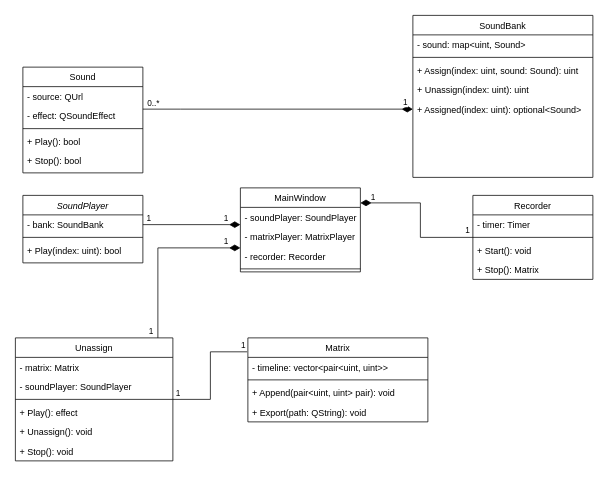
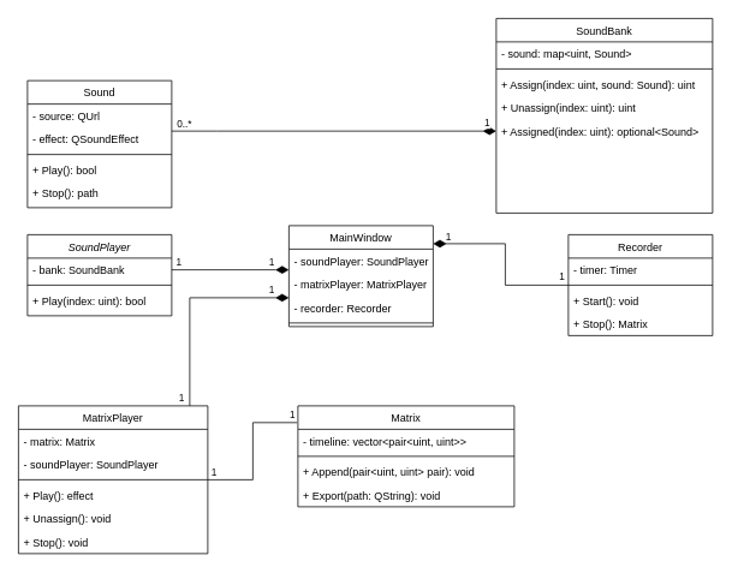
  <mxCell id="0" />
  <mxCell id="1" parent="0" />
  <mxCell id="2" value="SoundPlayer" style="swimlane;fontStyle=2;align=center;verticalAlign=top;childLayout=stackLayout;horizontal=1;startSize=26;horizontalStack=0;resizeParent=1;resizeLast=0;collapsible=1;marginBottom=0;rounded=0;shadow=0;strokeWidth=1;" parent="1" vertex="1"><mxGeometry x="30" y="260" width="160" height="90" as="geometry"><mxRectangle x="230" y="140" width="160" height="26" as="alternateBounds" /></mxGeometry></mxCell>
  <mxCell id="3" value="- bank: SoundBank" style="text;align=left;verticalAlign=top;spacingLeft=4;spacingRight=4;overflow=hidden;rotatable=0;points=[[0,0.5],[1,0.5]];portConstraint=eastwest;" parent="2" vertex="1"><mxGeometry y="26" width="160" height="26" as="geometry" /></mxCell>
  <mxCell id="4" value="" style="line;html=1;strokeWidth=1;align=left;verticalAlign=middle;spacingTop=-1;spacingLeft=3;spacingRight=3;rotatable=0;labelPosition=right;points=[];portConstraint=eastwest;" parent="2" vertex="1"><mxGeometry y="52" width="160" height="8" as="geometry" /></mxCell>
  <mxCell id="5" value="+ Play(index: uint): bool" style="text;align=left;verticalAlign=top;spacingLeft=4;spacingRight=4;overflow=hidden;rotatable=0;points=[[0,0.5],[1,0.5]];portConstraint=eastwest;" parent="2" vertex="1"><mxGeometry y="60" width="160" height="26" as="geometry" /></mxCell>
  <mxCell id="6" style="edgeStyle=orthogonalEdgeStyle;rounded=0;orthogonalLoop=1;jettySize=auto;html=1;endArrow=diamondThin;endFill=1;strokeWidth=1;endSize=12;entryX=0;entryY=0.5;entryDx=0;entryDy=0;" edge="1" parent="1" source="9" target="28"><mxGeometry relative="1" as="geometry"><mxPoint x="330" y="360" as="targetPoint" /><Array as="points"><mxPoint x="240" y="145" /><mxPoint x="240" y="145" /></Array></mxGeometry></mxCell>
  <mxCell id="7" value="0..*" style="edgeLabel;html=1;align=center;verticalAlign=middle;resizable=0;points=[];" vertex="1" connectable="0" parent="6"><mxGeometry x="-0.928" y="-1" relative="1" as="geometry"><mxPoint y="-10" as="offset" /></mxGeometry></mxCell>
  <mxCell id="8" value="1" style="edgeLabel;html=1;align=center;verticalAlign=middle;resizable=0;points=[];" vertex="1" connectable="0" parent="6"><mxGeometry x="0.938" y="1" relative="1" as="geometry"><mxPoint y="-9" as="offset" /></mxGeometry></mxCell>
  <mxCell id="9" value="Sound" style="swimlane;fontStyle=0;align=center;verticalAlign=top;childLayout=stackLayout;horizontal=1;startSize=26;horizontalStack=0;resizeParent=1;resizeLast=0;collapsible=1;marginBottom=0;rounded=0;shadow=0;strokeWidth=1;" parent="1" vertex="1"><mxGeometry x="30" y="89" width="160" height="141" as="geometry"><mxRectangle x="40" y="79" width="160" height="26" as="alternateBounds" /></mxGeometry></mxCell>
  <mxCell id="10" value="- source: QUrl" style="text;align=left;verticalAlign=top;spacingLeft=4;spacingRight=4;overflow=hidden;rotatable=0;points=[[0,0.5],[1,0.5]];portConstraint=eastwest;" parent="9" vertex="1"><mxGeometry y="26" width="160" height="26" as="geometry" /></mxCell>
  <mxCell id="11" value="- effect: QSoundEffect" style="text;align=left;verticalAlign=top;spacingLeft=4;spacingRight=4;overflow=hidden;rotatable=0;points=[[0,0.5],[1,0.5]];portConstraint=eastwest;" vertex="1" parent="9"><mxGeometry y="52" width="160" height="26" as="geometry" /></mxCell>
  <mxCell id="12" value="" style="line;html=1;strokeWidth=1;align=left;verticalAlign=middle;spacingTop=-1;spacingLeft=3;spacingRight=3;rotatable=0;labelPosition=right;points=[];portConstraint=eastwest;" parent="9" vertex="1"><mxGeometry y="78" width="160" height="8" as="geometry" /></mxCell>
  <mxCell id="13" value="+ Play(): bool" style="text;align=left;verticalAlign=top;spacingLeft=4;spacingRight=4;overflow=hidden;rotatable=0;points=[[0,0.5],[1,0.5]];portConstraint=eastwest;fontStyle=0" parent="9" vertex="1"><mxGeometry y="86" width="160" height="26" as="geometry" /></mxCell>
- <mxCell id="14" value="+ Stop(): bool" style="text;align=left;verticalAlign=top;spacingLeft=4;spacingRight=4;overflow=hidden;rotatable=0;points=[[0,0.5],[1,0.5]];portConstraint=eastwest;" parent="9" vertex="1"><mxGeometry y="112" width="160" height="26" as="geometry" /></mxCell>
+ <mxCell id="14" value="+ Stop(): path" style="text;align=left;verticalAlign=top;spacingLeft=4;spacingRight=4;overflow=hidden;rotatable=0;points=[[0,0.5],[1,0.5]];portConstraint=eastwest;" parent="9" vertex="1"><mxGeometry y="112" width="160" height="26" as="geometry" /></mxCell>
  <mxCell id="15" style="edgeStyle=orthogonalEdgeStyle;rounded=0;orthogonalLoop=1;jettySize=auto;html=1;entryX=1;entryY=0.179;entryDx=0;entryDy=0;entryPerimeter=0;strokeWidth=1;endArrow=diamondThin;endFill=1;endSize=12;" edge="1" parent="1" source="18" target="29"><mxGeometry relative="1" as="geometry" /></mxCell>
  <mxCell id="16" value="1" style="edgeLabel;html=1;align=center;verticalAlign=middle;resizable=0;points=[];" vertex="1" connectable="0" parent="15"><mxGeometry x="0.892" y="-1" relative="1" as="geometry"><mxPoint x="6" y="-8" as="offset" /></mxGeometry></mxCell>
  <mxCell id="17" value="1" style="edgeLabel;html=1;align=center;verticalAlign=middle;resizable=0;points=[];" vertex="1" connectable="0" parent="15"><mxGeometry x="-0.881" relative="1" as="geometry"><mxPoint x="4" y="-11" as="offset" /></mxGeometry></mxCell>
  <mxCell id="18" value="Recorder" style="swimlane;fontStyle=0;align=center;verticalAlign=top;childLayout=stackLayout;horizontal=1;startSize=26;horizontalStack=0;resizeParent=1;resizeLast=0;collapsible=1;marginBottom=0;rounded=0;shadow=0;strokeWidth=1;" parent="1" vertex="1"><mxGeometry x="630" y="260" width="160" height="112" as="geometry"><mxRectangle x="340" y="380" width="170" height="26" as="alternateBounds" /></mxGeometry></mxCell>
  <mxCell id="19" value="- timer: Timer" style="text;align=left;verticalAlign=top;spacingLeft=4;spacingRight=4;overflow=hidden;rotatable=0;points=[[0,0.5],[1,0.5]];portConstraint=eastwest;" vertex="1" parent="18"><mxGeometry y="26" width="160" height="26" as="geometry" /></mxCell>
  <mxCell id="20" value="" style="line;html=1;strokeWidth=1;align=left;verticalAlign=middle;spacingTop=-1;spacingLeft=3;spacingRight=3;rotatable=0;labelPosition=right;points=[];portConstraint=eastwest;" parent="18" vertex="1"><mxGeometry y="52" width="160" height="8" as="geometry" /></mxCell>
  <mxCell id="21" value="+ Start(): void" style="text;align=left;verticalAlign=top;spacingLeft=4;spacingRight=4;overflow=hidden;rotatable=0;points=[[0,0.5],[1,0.5]];portConstraint=eastwest;" vertex="1" parent="18"><mxGeometry y="60" width="160" height="26" as="geometry" /></mxCell>
  <mxCell id="22" value="+ Stop(): Matrix" style="text;align=left;verticalAlign=top;spacingLeft=4;spacingRight=4;overflow=hidden;rotatable=0;points=[[0,0.5],[1,0.5]];portConstraint=eastwest;" vertex="1" parent="18"><mxGeometry y="86" width="160" height="26" as="geometry" /></mxCell>
  <mxCell id="23" value="SoundBank" style="swimlane;fontStyle=0;align=center;verticalAlign=top;childLayout=stackLayout;horizontal=1;startSize=26;horizontalStack=0;resizeParent=1;resizeLast=0;collapsible=1;marginBottom=0;rounded=0;shadow=0;strokeWidth=1;" parent="1" vertex="1"><mxGeometry x="550" y="20" width="240" height="216" as="geometry"><mxRectangle x="550" y="140" width="160" height="26" as="alternateBounds" /></mxGeometry></mxCell>
  <mxCell id="24" value="- sound: map&lt;uint, Sound&gt;" style="text;align=left;verticalAlign=top;spacingLeft=4;spacingRight=4;overflow=hidden;rotatable=0;points=[[0,0.5],[1,0.5]];portConstraint=eastwest;" parent="23" vertex="1"><mxGeometry y="26" width="240" height="26" as="geometry" /></mxCell>
  <mxCell id="25" value="" style="line;html=1;strokeWidth=1;align=left;verticalAlign=middle;spacingTop=-1;spacingLeft=3;spacingRight=3;rotatable=0;labelPosition=right;points=[];portConstraint=eastwest;" parent="23" vertex="1"><mxGeometry y="52" width="240" height="8" as="geometry" /></mxCell>
  <mxCell id="26" value="+ Assign(index: uint, sound: Sound): uint" style="text;align=left;verticalAlign=top;spacingLeft=4;spacingRight=4;overflow=hidden;rotatable=0;points=[[0,0.5],[1,0.5]];portConstraint=eastwest;" parent="23" vertex="1"><mxGeometry y="60" width="240" height="26" as="geometry" /></mxCell>
  <mxCell id="27" value="+ Unassign(index: uint): uint" style="text;align=left;verticalAlign=top;spacingLeft=4;spacingRight=4;overflow=hidden;rotatable=0;points=[[0,0.5],[1,0.5]];portConstraint=eastwest;" parent="23" vertex="1"><mxGeometry y="86" width="240" height="26" as="geometry" /></mxCell>
  <mxCell id="28" value="+ Assigned(index: uint): optional&lt;Sound&gt;" style="text;align=left;verticalAlign=top;spacingLeft=4;spacingRight=4;overflow=hidden;rotatable=0;points=[[0,0.5],[1,0.5]];portConstraint=eastwest;" vertex="1" parent="23"><mxGeometry y="112" width="240" height="26" as="geometry" /></mxCell>
  <mxCell id="29" value="MainWindow" style="swimlane;fontStyle=0;align=center;verticalAlign=top;childLayout=stackLayout;horizontal=1;startSize=26;horizontalStack=0;resizeParent=1;resizeLast=0;collapsible=1;marginBottom=0;rounded=0;shadow=0;strokeWidth=1;" vertex="1" parent="1"><mxGeometry x="320" y="250" width="160" height="112" as="geometry"><mxRectangle x="340" y="380" width="170" height="26" as="alternateBounds" /></mxGeometry></mxCell>
  <mxCell id="30" value="- soundPlayer: SoundPlayer" style="text;align=left;verticalAlign=top;spacingLeft=4;spacingRight=4;overflow=hidden;rotatable=0;points=[[0,0.5],[1,0.5]];portConstraint=eastwest;" vertex="1" parent="29"><mxGeometry y="26" width="160" height="26" as="geometry" /></mxCell>
  <mxCell id="31" value="- matrixPlayer: MatrixPlayer" style="text;align=left;verticalAlign=top;spacingLeft=4;spacingRight=4;overflow=hidden;rotatable=0;points=[[0,0.5],[1,0.5]];portConstraint=eastwest;" vertex="1" parent="29"><mxGeometry y="52" width="160" height="26" as="geometry" /></mxCell>
  <mxCell id="32" value="- recorder: Recorder" style="text;align=left;verticalAlign=top;spacingLeft=4;spacingRight=4;overflow=hidden;rotatable=0;points=[[0,0.5],[1,0.5]];portConstraint=eastwest;" vertex="1" parent="29"><mxGeometry y="78" width="160" height="26" as="geometry" /></mxCell>
  <mxCell id="33" value="" style="line;html=1;strokeWidth=1;align=left;verticalAlign=middle;spacingTop=-1;spacingLeft=3;spacingRight=3;rotatable=0;labelPosition=right;points=[];portConstraint=eastwest;" vertex="1" parent="29"><mxGeometry y="104" width="160" height="8" as="geometry" /></mxCell>
  <mxCell id="34" value="Matrix" style="swimlane;fontStyle=0;align=center;verticalAlign=top;childLayout=stackLayout;horizontal=1;startSize=26;horizontalStack=0;resizeParent=1;resizeLast=0;collapsible=1;marginBottom=0;rounded=0;shadow=0;strokeWidth=1;" vertex="1" parent="1"><mxGeometry x="330" y="450" width="240" height="112" as="geometry"><mxRectangle x="340" y="380" width="170" height="26" as="alternateBounds" /></mxGeometry></mxCell>
  <mxCell id="35" value="- timeline: vector&lt;pair&lt;uint, uint&gt;&gt;" style="text;align=left;verticalAlign=top;spacingLeft=4;spacingRight=4;overflow=hidden;rotatable=0;points=[[0,0.5],[1,0.5]];portConstraint=eastwest;" vertex="1" parent="34"><mxGeometry y="26" width="240" height="26" as="geometry" /></mxCell>
  <mxCell id="36" value="" style="line;html=1;strokeWidth=1;align=left;verticalAlign=middle;spacingTop=-1;spacingLeft=3;spacingRight=3;rotatable=0;labelPosition=right;points=[];portConstraint=eastwest;" vertex="1" parent="34"><mxGeometry y="52" width="240" height="8" as="geometry" /></mxCell>
  <mxCell id="37" value="+ Append(pair&lt;uint, uint&gt; pair): void" style="text;align=left;verticalAlign=top;spacingLeft=4;spacingRight=4;overflow=hidden;rotatable=0;points=[[0,0.5],[1,0.5]];portConstraint=eastwest;" vertex="1" parent="34"><mxGeometry y="60" width="240" height="26" as="geometry" /></mxCell>
  <mxCell id="38" value="+ Export(path: QString): void" style="text;align=left;verticalAlign=top;spacingLeft=4;spacingRight=4;overflow=hidden;rotatable=0;points=[[0,0.5],[1,0.5]];portConstraint=eastwest;" vertex="1" parent="34"><mxGeometry y="86" width="240" height="26" as="geometry" /></mxCell>
  <mxCell id="39" value="" style="edgeStyle=orthogonalEdgeStyle;rounded=0;orthogonalLoop=1;jettySize=auto;html=1;strokeWidth=1;endArrow=diamondThin;endFill=1;endSize=12;" edge="1" parent="1" source="42"><mxGeometry relative="1" as="geometry"><mxPoint x="320" y="330" as="targetPoint" /><Array as="points"><mxPoint x="210" y="330" /><mxPoint x="320" y="330" /></Array></mxGeometry></mxCell>
  <mxCell id="40" value="1" style="edgeLabel;html=1;align=center;verticalAlign=middle;resizable=0;points=[];" vertex="1" connectable="0" parent="39"><mxGeometry x="-0.948" y="2" relative="1" as="geometry"><mxPoint x="-8" y="-4" as="offset" /></mxGeometry></mxCell>
  <mxCell id="41" value="1" style="edgeLabel;html=1;align=center;verticalAlign=middle;resizable=0;points=[];" vertex="1" connectable="0" parent="39"><mxGeometry x="0.895" y="1" relative="1" as="geometry"><mxPoint x="-8" y="-9" as="offset" /></mxGeometry></mxCell>
- <mxCell id="42" value="Unassign" style="swimlane;fontStyle=0;align=center;verticalAlign=top;childLayout=stackLayout;horizontal=1;startSize=26;horizontalStack=0;resizeParent=1;resizeLast=0;collapsible=1;marginBottom=0;rounded=0;shadow=0;strokeWidth=1;" vertex="1" parent="1"><mxGeometry x="20" y="450" width="210" height="164" as="geometry"><mxRectangle x="340" y="380" width="170" height="26" as="alternateBounds" /></mxGeometry></mxCell>
+ <mxCell id="42" value="MatrixPlayer" style="swimlane;fontStyle=0;align=center;verticalAlign=top;childLayout=stackLayout;horizontal=1;startSize=26;horizontalStack=0;resizeParent=1;resizeLast=0;collapsible=1;marginBottom=0;rounded=0;shadow=0;strokeWidth=1;" vertex="1" parent="1"><mxGeometry x="20" y="450" width="210" height="164" as="geometry"><mxRectangle x="340" y="380" width="170" height="26" as="alternateBounds" /></mxGeometry></mxCell>
  <mxCell id="43" value="- matrix: Matrix" style="text;align=left;verticalAlign=top;spacingLeft=4;spacingRight=4;overflow=hidden;rotatable=0;points=[[0,0.5],[1,0.5]];portConstraint=eastwest;" vertex="1" parent="42"><mxGeometry y="26" width="210" height="26" as="geometry" /></mxCell>
  <mxCell id="44" value="- soundPlayer: SoundPlayer" style="text;align=left;verticalAlign=top;spacingLeft=4;spacingRight=4;overflow=hidden;rotatable=0;points=[[0,0.5],[1,0.5]];portConstraint=eastwest;" vertex="1" parent="42"><mxGeometry y="52" width="210" height="26" as="geometry" /></mxCell>
  <mxCell id="45" value="" style="line;html=1;strokeWidth=1;align=left;verticalAlign=middle;spacingTop=-1;spacingLeft=3;spacingRight=3;rotatable=0;labelPosition=right;points=[];portConstraint=eastwest;" vertex="1" parent="42"><mxGeometry y="78" width="210" height="8" as="geometry" /></mxCell>
  <mxCell id="46" value="+ Play(): effect" style="text;align=left;verticalAlign=top;spacingLeft=4;spacingRight=4;overflow=hidden;rotatable=0;points=[[0,0.5],[1,0.5]];portConstraint=eastwest;" vertex="1" parent="42"><mxGeometry y="86" width="210" height="26" as="geometry" /></mxCell>
  <mxCell id="47" value="+ Unassign(): void" style="text;align=left;verticalAlign=top;spacingLeft=4;spacingRight=4;overflow=hidden;rotatable=0;points=[[0,0.5],[1,0.5]];portConstraint=eastwest;" vertex="1" parent="42"><mxGeometry y="112" width="210" height="26" as="geometry" /></mxCell>
  <mxCell id="48" value="+ Stop(): void" style="text;align=left;verticalAlign=top;spacingLeft=4;spacingRight=4;overflow=hidden;rotatable=0;points=[[0,0.5],[1,0.5]];portConstraint=eastwest;" vertex="1" parent="42"><mxGeometry y="138" width="210" height="26" as="geometry" /></mxCell>
  <mxCell id="49" value="" style="edgeStyle=orthogonalEdgeStyle;rounded=0;orthogonalLoop=1;jettySize=auto;html=1;strokeWidth=1;endArrow=none;endFill=0;endSize=12;entryX=-0.004;entryY=0.166;entryDx=0;entryDy=0;entryPerimeter=0;" edge="1" parent="1" source="45" target="34"><mxGeometry relative="1" as="geometry" /></mxCell>
  <mxCell id="50" value="1" style="edgeLabel;html=1;align=center;verticalAlign=middle;resizable=0;points=[];" vertex="1" connectable="0" parent="49"><mxGeometry x="-0.916" relative="1" as="geometry"><mxPoint x="-1" y="-9" as="offset" /></mxGeometry></mxCell>
  <mxCell id="51" value="1" style="edgeLabel;html=1;align=center;verticalAlign=middle;resizable=0;points=[];" vertex="1" connectable="0" parent="49"><mxGeometry x="0.914" relative="1" as="geometry"><mxPoint x="2" y="-9" as="offset" /></mxGeometry></mxCell>
  <mxCell id="52" style="edgeStyle=orthogonalEdgeStyle;rounded=0;orthogonalLoop=1;jettySize=auto;html=1;entryX=0;entryY=0.885;entryDx=0;entryDy=0;entryPerimeter=0;strokeWidth=1;endArrow=diamondThin;endFill=1;endSize=12;" edge="1" parent="1" source="3" target="30"><mxGeometry relative="1" as="geometry" /></mxCell>
  <mxCell id="53" value="1" style="edgeLabel;html=1;align=center;verticalAlign=middle;resizable=0;points=[];" vertex="1" connectable="0" parent="52"><mxGeometry x="-0.898" y="2" relative="1" as="geometry"><mxPoint y="-7" as="offset" /></mxGeometry></mxCell>
  <mxCell id="54" value="1" style="edgeLabel;html=1;align=center;verticalAlign=middle;resizable=0;points=[];" vertex="1" connectable="0" parent="52"><mxGeometry x="0.808" y="2" relative="1" as="geometry"><mxPoint x="-8" y="-7" as="offset" /></mxGeometry></mxCell>
